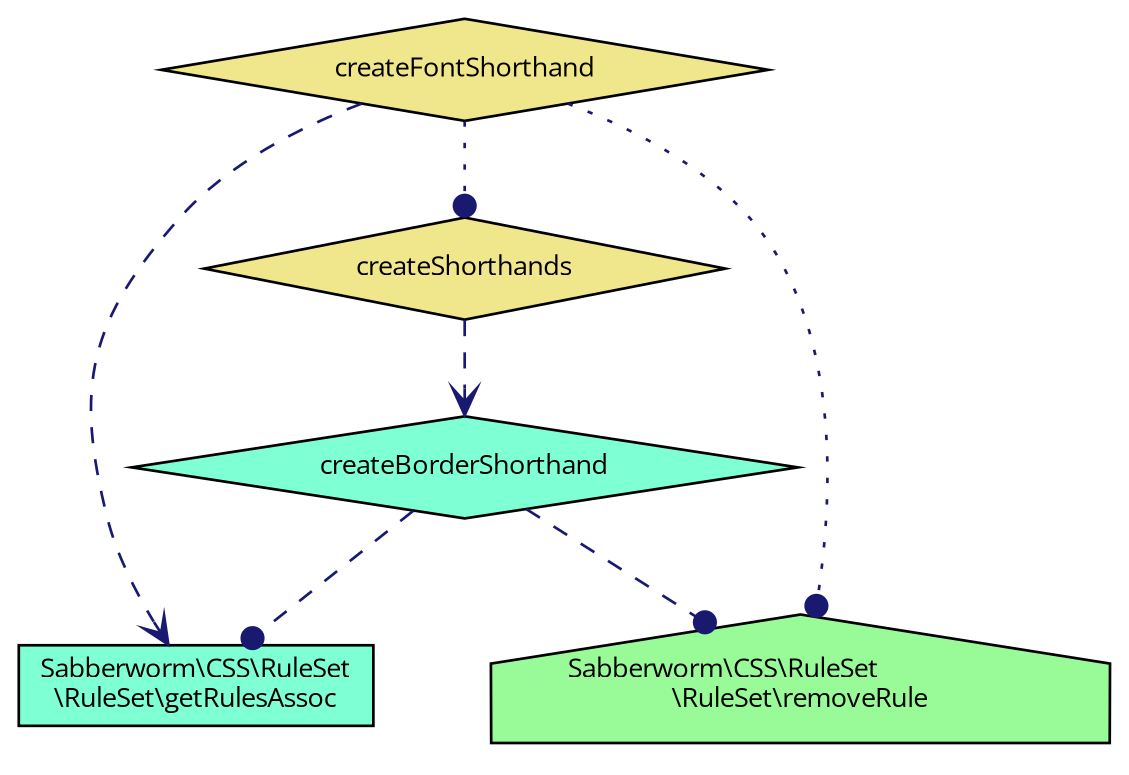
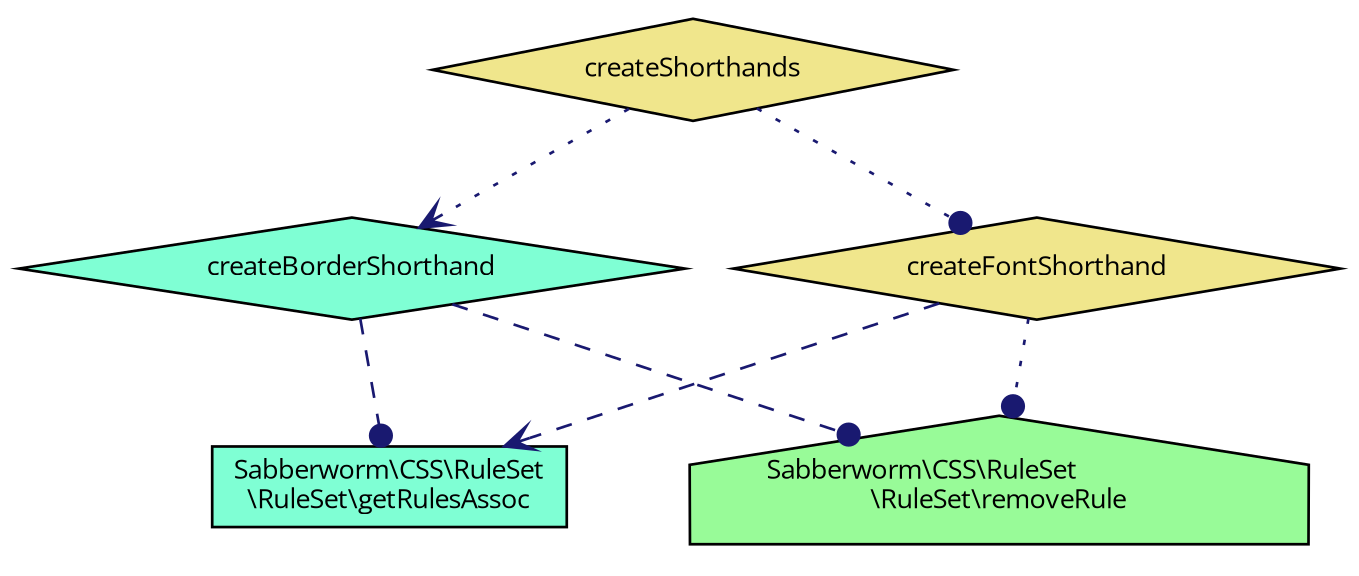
  digraph {
    fontname="Open Sans"
    rankdir=TB
    node [color=black fillcolor=khaki fontname="Open Sans" fontsize=10 shape=diamond style=filled]
    edge [arrowhead=dot color=midnightblue fontname="Open Sans" fontsize=10 labelfontname=Helvetica labelfontsize=10 style=dotted]
    n1 [fontcolor=black height=0.2 label=createShorthands width=0.4]
    n2 [fillcolor=aquamarine height=0.2 label=createBorderShorthand width=0.4]
    n3 [height=0.2 label=createFontShorthand width=0.4]
    n4 [fillcolor=aquamarine height=0.2 label="Sabberworm\\CSS\\RuleSet\l\\RuleSet\\getRulesAssoc" shape=box width=0.4]
    n5 [fillcolor=palegreen height=0.2 label="Sabberworm\\CSS\\RuleSet\l\\RuleSet\\removeRule" shape=house width=0.4]
-   n1 -> n2 [arrowhead=vee style=dashed]
-   n3 -> n1
+   n1 -> n2 [arrowhead=vee]
+   n1 -> n3
    n2 -> n4 [style=dashed]
    n2 -> n5 [style=dashed]
    n3 -> n4 [arrowhead=vee style=dashed]
    n3 -> n5
  }
